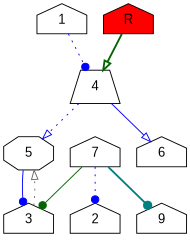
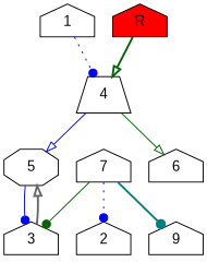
  digraph {
    fontname="Liberation Sans"
    node [fontname="Liberation Sans" shape=house]
    edge [arrowhead=dot color=blue fontname="Liberation Sans" style=solid]
    4 [shape=trapezium]
    1
    5 [shape=octagon]
    6
    7
    3
    2
    9
    R [fillcolor="#ff0000" style=filled]
-   4 -> 5 [arrowhead=onormal style=dotted]
-   4 -> 6 [arrowhead=onormal]
+   4 -> 5 [arrowhead=onormal]
+   4 -> 6 [arrowhead=onormal color=darkgreen]
    1 -> 4 [style=dotted]
    5 -> 3
    7 -> 3 [color=darkgreen]
    7 -> 2 [style=dotted]
    7 -> 9 [color=teal style=bold]
-   3 -> 5 [arrowhead=onormal color=gray40 style=dotted]
+   3 -> 5 [arrowhead=onormal color=gray40 style=bold]
    R -> 4 [arrowhead=onormal color=darkgreen style=bold]
  }
